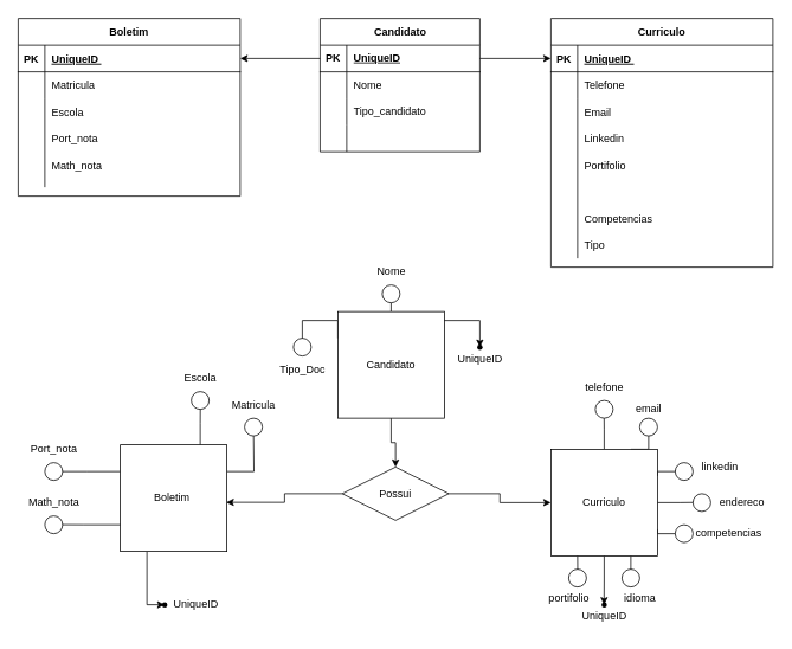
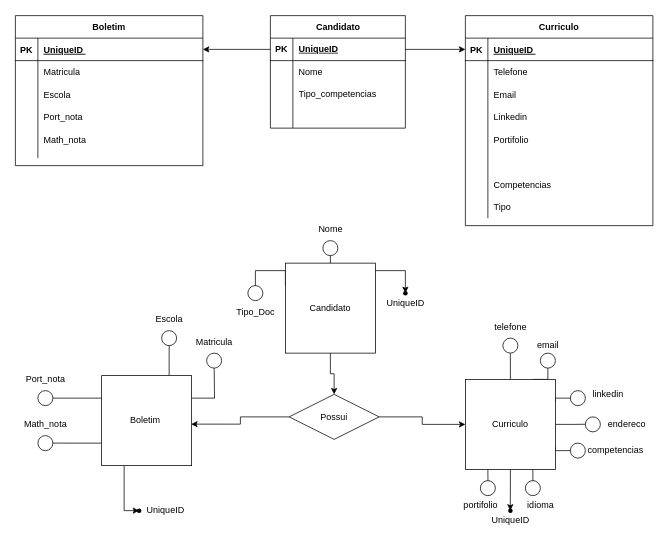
  <mxCell id="0" />
  <mxCell id="1" parent="0" />
  <mxCell id="2" style="edgeStyle=orthogonalEdgeStyle;rounded=0;orthogonalLoop=1;jettySize=auto;html=1;exitX=0.25;exitY=1;exitDx=0;exitDy=0;" parent="1" source="7" edge="1"><mxGeometry relative="1" as="geometry"><mxPoint x="185" y="680" as="targetPoint" /><Array as="points"><mxPoint x="165" y="680" /></Array></mxGeometry></mxCell>
  <mxCell id="3" style="edgeStyle=orthogonalEdgeStyle;rounded=0;orthogonalLoop=1;jettySize=auto;html=1;exitX=0.75;exitY=0;exitDx=0;exitDy=0;" parent="1" source="7" edge="1"><mxGeometry relative="1" as="geometry"><mxPoint x="225.167" y="450" as="targetPoint" /></mxGeometry></mxCell>
  <mxCell id="4" style="edgeStyle=orthogonalEdgeStyle;rounded=0;orthogonalLoop=1;jettySize=auto;html=1;exitX=1;exitY=0.25;exitDx=0;exitDy=0;" parent="1" source="7" edge="1"><mxGeometry relative="1" as="geometry"><mxPoint x="285" y="480" as="targetPoint" /></mxGeometry></mxCell>
  <mxCell id="5" style="edgeStyle=orthogonalEdgeStyle;rounded=0;orthogonalLoop=1;jettySize=auto;html=1;exitX=0;exitY=0.25;exitDx=0;exitDy=0;" parent="1" source="7" edge="1"><mxGeometry relative="1" as="geometry"><mxPoint x="60" y="530" as="targetPoint" /></mxGeometry></mxCell>
  <mxCell id="6" style="edgeStyle=orthogonalEdgeStyle;rounded=0;orthogonalLoop=1;jettySize=auto;html=1;exitX=0;exitY=0.75;exitDx=0;exitDy=0;" parent="1" source="7" edge="1"><mxGeometry relative="1" as="geometry"><mxPoint x="50" y="589.857" as="targetPoint" /></mxGeometry></mxCell>
  <mxCell id="7" value="Boletim&amp;nbsp;" style="whiteSpace=wrap;html=1;aspect=fixed;" parent="1" vertex="1"><mxGeometry x="135" y="500" width="120" height="120" as="geometry" /></mxCell>
  <mxCell id="8" value="" style="shape=waypoint;sketch=0;fillStyle=solid;size=6;pointerEvents=1;points=[];fillColor=none;resizable=0;rotatable=0;perimeter=centerPerimeter;snapToPoint=1;" parent="1" vertex="1"><mxGeometry x="175" y="670" width="20" height="20" as="geometry" /></mxCell>
  <mxCell id="9" value="UniqueID" style="text;html=1;align=center;verticalAlign=middle;resizable=0;points=[];autosize=1;strokeColor=none;fillColor=none;" parent="1" vertex="1"><mxGeometry x="185" y="665" width="70" height="30" as="geometry" /></mxCell>
  <mxCell id="10" value="" style="ellipse;whiteSpace=wrap;html=1;aspect=fixed;" parent="1" vertex="1"><mxGeometry x="215" y="440" width="20" height="20" as="geometry" /></mxCell>
  <mxCell id="11" value="Escola" style="text;html=1;align=center;verticalAlign=middle;resizable=0;points=[];autosize=1;strokeColor=none;fillColor=none;" parent="1" vertex="1"><mxGeometry x="195" y="410" width="60" height="30" as="geometry" /></mxCell>
  <mxCell id="12" value="" style="ellipse;whiteSpace=wrap;html=1;aspect=fixed;" parent="1" vertex="1"><mxGeometry x="275" y="470" width="20" height="20" as="geometry" /></mxCell>
  <mxCell id="13" value="Matricula" style="text;html=1;align=center;verticalAlign=middle;resizable=0;points=[];autosize=1;strokeColor=none;fillColor=none;" parent="1" vertex="1"><mxGeometry x="250" y="440" width="70" height="30" as="geometry" /></mxCell>
  <mxCell id="14" value="" style="ellipse;whiteSpace=wrap;html=1;aspect=fixed;" parent="1" vertex="1"><mxGeometry x="50" y="520" width="20" height="20" as="geometry" /></mxCell>
  <mxCell id="15" value="" style="ellipse;whiteSpace=wrap;html=1;aspect=fixed;" parent="1" vertex="1"><mxGeometry x="50" y="580" width="20" height="20" as="geometry" /></mxCell>
  <mxCell id="16" value="Port_nota" style="text;html=1;align=center;verticalAlign=middle;resizable=0;points=[];autosize=1;strokeColor=none;fillColor=none;" parent="1" vertex="1"><mxGeometry y="490" width="80" height="30" as="geometry" x="20" /></mxCell>
  <mxCell id="17" value="Math_nota" style="text;html=1;align=center;verticalAlign=middle;resizable=0;points=[];autosize=1;strokeColor=none;fillColor=none;" parent="1" vertex="1"><mxGeometry y="550" width="80" height="30" as="geometry" x="20" /></mxCell>
  <mxCell id="18" value="" style="group" parent="1" vertex="1" connectable="0"><mxGeometry y="20" width="250" height="230" as="geometry" x="20" /></mxCell>
  <mxCell id="19" value="Boletim" style="shape=table;startSize=30;container=1;collapsible=1;childLayout=tableLayout;fixedRows=1;rowLines=0;fontStyle=1;align=center;resizeLast=1;" parent="18" vertex="1"><mxGeometry width="250" height="200" as="geometry" /></mxCell>
  <mxCell id="20" value="" style="shape=partialRectangle;collapsible=0;dropTarget=0;pointerEvents=0;fillColor=none;points=[[0,0.5],[1,0.5]];portConstraint=eastwest;top=0;left=0;right=0;bottom=1;" parent="19" vertex="1"><mxGeometry y="30" width="250" height="30" as="geometry" /></mxCell>
  <mxCell id="21" value="PK" style="shape=partialRectangle;overflow=hidden;connectable=0;fillColor=none;top=0;left=0;bottom=0;right=0;fontStyle=1;" parent="20" vertex="1"><mxGeometry width="30" height="30" as="geometry"><mxRectangle width="30" height="30" as="alternateBounds" /></mxGeometry></mxCell>
  <mxCell id="22" value="UniqueID " style="shape=partialRectangle;overflow=hidden;connectable=0;fillColor=none;top=0;left=0;bottom=0;right=0;align=left;spacingLeft=6;fontStyle=5;" parent="20" vertex="1"><mxGeometry x="30" width="220" height="30" as="geometry"><mxRectangle width="220" height="30" as="alternateBounds" /></mxGeometry></mxCell>
  <mxCell id="23" value="" style="shape=partialRectangle;collapsible=0;dropTarget=0;pointerEvents=0;fillColor=none;points=[[0,0.5],[1,0.5]];portConstraint=eastwest;top=0;left=0;right=0;bottom=0;" parent="19" vertex="1"><mxGeometry y="60" width="250" height="30" as="geometry" /></mxCell>
  <mxCell id="24" value="" style="shape=partialRectangle;overflow=hidden;connectable=0;fillColor=none;top=0;left=0;bottom=0;right=0;" parent="23" vertex="1"><mxGeometry width="30" height="30" as="geometry"><mxRectangle width="30" height="30" as="alternateBounds" /></mxGeometry></mxCell>
  <mxCell id="25" value="" style="shape=partialRectangle;overflow=hidden;connectable=0;fillColor=none;top=0;left=0;bottom=0;right=0;align=left;spacingLeft=6;" parent="23" vertex="1"><mxGeometry x="30" width="220" height="30" as="geometry"><mxRectangle width="220" height="30" as="alternateBounds" /></mxGeometry></mxCell>
  <mxCell id="26" value="Matricula " style="shape=partialRectangle;overflow=hidden;connectable=0;fillColor=none;top=0;left=0;bottom=0;right=0;align=left;spacingLeft=6;" parent="18" vertex="1"><mxGeometry x="30" y="60" width="220" height="30" as="geometry"><mxRectangle width="220" height="30" as="alternateBounds" /></mxGeometry></mxCell>
  <mxCell id="27" value="Escola " style="shape=partialRectangle;overflow=hidden;connectable=0;fillColor=none;top=0;left=0;bottom=0;right=0;align=left;spacingLeft=6;" parent="18" vertex="1"><mxGeometry x="30" y="90" width="220" height="30" as="geometry"><mxRectangle width="220" height="30" as="alternateBounds" /></mxGeometry></mxCell>
  <mxCell id="28" value="" style="endArrow=none;html=1;rounded=0;entryX=0.121;entryY=1.031;entryDx=0;entryDy=0;entryPerimeter=0;" parent="18" edge="1"><mxGeometry width="50" height="50" relative="1" as="geometry"><mxPoint x="30" y="190" as="sourcePoint" /><mxPoint x="30" y="90.0" as="targetPoint" /></mxGeometry></mxCell>
  <mxCell id="29" value="Port_nota" style="shape=partialRectangle;overflow=hidden;connectable=0;fillColor=none;top=0;left=0;bottom=0;right=0;align=left;spacingLeft=6;" parent="18" vertex="1"><mxGeometry x="30" y="120" width="220" height="30" as="geometry"><mxRectangle width="220" height="30" as="alternateBounds" /></mxGeometry></mxCell>
  <mxCell id="30" value="Math_nota" style="shape=partialRectangle;overflow=hidden;connectable=0;fillColor=none;top=0;left=0;bottom=0;right=0;align=left;spacingLeft=6;" parent="18" vertex="1"><mxGeometry x="30" y="150" width="220" height="30" as="geometry"><mxRectangle width="220" height="30" as="alternateBounds" /></mxGeometry></mxCell>
  <mxCell id="31" style="edgeStyle=orthogonalEdgeStyle;rounded=0;orthogonalLoop=1;jettySize=auto;html=1;exitX=0;exitY=0.5;exitDx=0;exitDy=0;entryX=1;entryY=0.5;entryDx=0;entryDy=0;" parent="1" source="86" target="20" edge="1"><mxGeometry relative="1" as="geometry" /></mxCell>
  <mxCell id="32" style="edgeStyle=orthogonalEdgeStyle;rounded=0;orthogonalLoop=1;jettySize=auto;html=1;exitX=1;exitY=0.5;exitDx=0;exitDy=0;entryX=0;entryY=0.5;entryDx=0;entryDy=0;" parent="1" source="86" target="51" edge="1"><mxGeometry relative="1" as="geometry" /></mxCell>
  <mxCell id="33" style="edgeStyle=orthogonalEdgeStyle;rounded=0;orthogonalLoop=1;jettySize=auto;html=1;exitX=1;exitY=0.5;exitDx=0;exitDy=0;entryX=0;entryY=0.5;entryDx=0;entryDy=0;" parent="1" source="34" target="49" edge="1"><mxGeometry relative="1" as="geometry" /></mxCell>
  <mxCell id="34" value="Possui" style="shape=rhombus;perimeter=rhombusPerimeter;whiteSpace=wrap;html=1;align=center;" parent="1" vertex="1"><mxGeometry x="385" y="525" width="120" height="60" as="geometry" /></mxCell>
  <mxCell id="35" style="edgeStyle=orthogonalEdgeStyle;rounded=0;orthogonalLoop=1;jettySize=auto;html=1;exitX=0.5;exitY=1;exitDx=0;exitDy=0;entryX=0.5;entryY=0;entryDx=0;entryDy=0;" parent="1" source="39" target="34" edge="1"><mxGeometry relative="1" as="geometry" /></mxCell>
  <mxCell id="36" style="edgeStyle=orthogonalEdgeStyle;rounded=0;orthogonalLoop=1;jettySize=auto;html=1;exitX=1;exitY=0.25;exitDx=0;exitDy=0;" parent="1" edge="1"><mxGeometry relative="1" as="geometry"><mxPoint x="540" y="390" as="targetPoint" /><mxPoint x="490" y="360" as="sourcePoint" /><Array as="points"><mxPoint x="540" y="360" /><mxPoint x="540" y="390" /></Array></mxGeometry></mxCell>
  <mxCell id="37" style="edgeStyle=orthogonalEdgeStyle;rounded=0;orthogonalLoop=1;jettySize=auto;html=1;exitX=0;exitY=0.25;exitDx=0;exitDy=0;" parent="1" source="39" edge="1"><mxGeometry relative="1" as="geometry"><mxPoint x="340" y="390" as="targetPoint" /><Array as="points"><mxPoint x="340" y="360" /></Array></mxGeometry></mxCell>
  <mxCell id="38" style="edgeStyle=orthogonalEdgeStyle;rounded=0;orthogonalLoop=1;jettySize=auto;html=1;exitX=0.5;exitY=0;exitDx=0;exitDy=0;" edge="1" parent="1" source="39"><mxGeometry relative="1" as="geometry"><mxPoint x="440" y="330" as="targetPoint" /></mxGeometry></mxCell>
  <mxCell id="39" value="Candidato" style="whiteSpace=wrap;html=1;aspect=fixed;" parent="1" vertex="1"><mxGeometry x="380" y="350" width="120" height="120" as="geometry" /></mxCell>
  <mxCell id="40" style="edgeStyle=orthogonalEdgeStyle;rounded=0;orthogonalLoop=1;jettySize=auto;html=1;exitX=0.25;exitY=0;exitDx=0;exitDy=0;" parent="1" source="49" edge="1"><mxGeometry relative="1" as="geometry"><mxPoint x="650.152" y="504.727" as="targetPoint" /></mxGeometry></mxCell>
  <mxCell id="41" style="edgeStyle=orthogonalEdgeStyle;rounded=0;orthogonalLoop=1;jettySize=auto;html=1;exitX=0.5;exitY=0;exitDx=0;exitDy=0;" parent="1" source="49" edge="1"><mxGeometry relative="1" as="geometry"><mxPoint x="679.848" y="460" as="targetPoint" /></mxGeometry></mxCell>
  <mxCell id="42" style="edgeStyle=orthogonalEdgeStyle;rounded=0;orthogonalLoop=1;jettySize=auto;html=1;exitX=0.75;exitY=0;exitDx=0;exitDy=0;" parent="1" source="49" edge="1"><mxGeometry relative="1" as="geometry"><mxPoint x="730" y="480" as="targetPoint" /><Array as="points"><mxPoint x="730" y="505" /><mxPoint x="730" y="480" /></Array></mxGeometry></mxCell>
  <mxCell id="43" style="edgeStyle=orthogonalEdgeStyle;rounded=0;orthogonalLoop=1;jettySize=auto;html=1;exitX=1;exitY=0.25;exitDx=0;exitDy=0;" parent="1" source="49" edge="1"><mxGeometry relative="1" as="geometry"><mxPoint x="770" y="530" as="targetPoint" /><Array as="points"><mxPoint x="740" y="530" /><mxPoint x="770" y="530" /></Array></mxGeometry></mxCell>
  <mxCell id="44" style="edgeStyle=orthogonalEdgeStyle;rounded=0;orthogonalLoop=1;jettySize=auto;html=1;exitX=1;exitY=0.5;exitDx=0;exitDy=0;" parent="1" source="49" edge="1"><mxGeometry relative="1" as="geometry"><mxPoint x="790" y="564.727" as="targetPoint" /></mxGeometry></mxCell>
  <mxCell id="45" style="edgeStyle=orthogonalEdgeStyle;rounded=0;orthogonalLoop=1;jettySize=auto;html=1;exitX=1;exitY=0.75;exitDx=0;exitDy=0;" parent="1" source="49" edge="1"><mxGeometry relative="1" as="geometry"><mxPoint x="770" y="600" as="targetPoint" /><Array as="points"><mxPoint x="740" y="600" /><mxPoint x="770" y="600" /></Array></mxGeometry></mxCell>
  <mxCell id="46" style="edgeStyle=orthogonalEdgeStyle;rounded=0;orthogonalLoop=1;jettySize=auto;html=1;exitX=0.75;exitY=1;exitDx=0;exitDy=0;" parent="1" source="49" edge="1"><mxGeometry relative="1" as="geometry"><mxPoint x="710" y="650" as="targetPoint" /></mxGeometry></mxCell>
  <mxCell id="47" style="edgeStyle=orthogonalEdgeStyle;rounded=0;orthogonalLoop=1;jettySize=auto;html=1;exitX=0.5;exitY=1;exitDx=0;exitDy=0;" parent="1" source="49" edge="1"><mxGeometry relative="1" as="geometry"><mxPoint x="679.848" y="680" as="targetPoint" /></mxGeometry></mxCell>
  <mxCell id="48" style="edgeStyle=orthogonalEdgeStyle;rounded=0;orthogonalLoop=1;jettySize=auto;html=1;exitX=0.25;exitY=1;exitDx=0;exitDy=0;" parent="1" source="49" edge="1"><mxGeometry relative="1" as="geometry"><mxPoint x="650.152" y="650" as="targetPoint" /></mxGeometry></mxCell>
  <mxCell id="49" value="Curriculo" style="whiteSpace=wrap;html=1;aspect=fixed;" parent="1" vertex="1"><mxGeometry x="620" y="505" width="120" height="120" as="geometry" /></mxCell>
  <mxCell id="50" value="Curriculo" style="shape=table;startSize=30;container=1;collapsible=1;childLayout=tableLayout;fixedRows=1;rowLines=0;fontStyle=1;align=center;resizeLast=1;" parent="1" vertex="1"><mxGeometry x="620" y="20" width="250" height="280" as="geometry" /></mxCell>
  <mxCell id="51" value="" style="shape=partialRectangle;collapsible=0;dropTarget=0;pointerEvents=0;fillColor=none;points=[[0,0.5],[1,0.5]];portConstraint=eastwest;top=0;left=0;right=0;bottom=1;" parent="50" vertex="1"><mxGeometry y="30" width="250" height="30" as="geometry" /></mxCell>
  <mxCell id="52" value="PK" style="shape=partialRectangle;overflow=hidden;connectable=0;fillColor=none;top=0;left=0;bottom=0;right=0;fontStyle=1;" parent="51" vertex="1"><mxGeometry width="30" height="30" as="geometry"><mxRectangle width="30" height="30" as="alternateBounds" /></mxGeometry></mxCell>
  <mxCell id="53" value="UniqueID " style="shape=partialRectangle;overflow=hidden;connectable=0;fillColor=none;top=0;left=0;bottom=0;right=0;align=left;spacingLeft=6;fontStyle=5;" parent="51" vertex="1"><mxGeometry x="30" width="220" height="30" as="geometry"><mxRectangle width="220" height="30" as="alternateBounds" /></mxGeometry></mxCell>
  <mxCell id="54" value="" style="shape=partialRectangle;collapsible=0;dropTarget=0;pointerEvents=0;fillColor=none;points=[[0,0.5],[1,0.5]];portConstraint=eastwest;top=0;left=0;right=0;bottom=0;" parent="50" vertex="1"><mxGeometry y="60" width="250" height="30" as="geometry" /></mxCell>
  <mxCell id="55" value="" style="shape=partialRectangle;overflow=hidden;connectable=0;fillColor=none;top=0;left=0;bottom=0;right=0;" parent="54" vertex="1"><mxGeometry width="30" height="30" as="geometry"><mxRectangle width="30" height="30" as="alternateBounds" /></mxGeometry></mxCell>
  <mxCell id="56" value="" style="shape=partialRectangle;overflow=hidden;connectable=0;fillColor=none;top=0;left=0;bottom=0;right=0;align=left;spacingLeft=6;" parent="54" vertex="1"><mxGeometry x="30" width="220" height="30" as="geometry"><mxRectangle width="220" height="30" as="alternateBounds" /></mxGeometry></mxCell>
  <mxCell id="57" value="Telefone" style="shape=partialRectangle;overflow=hidden;connectable=0;fillColor=none;top=0;left=0;bottom=0;right=0;align=left;spacingLeft=6;" parent="1" vertex="1"><mxGeometry x="650" y="80" width="220" height="30" as="geometry"><mxRectangle width="220" height="30" as="alternateBounds" /></mxGeometry></mxCell>
  <mxCell id="58" value="Email" style="shape=partialRectangle;overflow=hidden;connectable=0;fillColor=none;top=0;left=0;bottom=0;right=0;align=left;spacingLeft=6;" parent="1" vertex="1"><mxGeometry x="650" y="110" width="220" height="30" as="geometry"><mxRectangle width="220" height="30" as="alternateBounds" /></mxGeometry></mxCell>
  <mxCell id="59" value="" style="endArrow=none;html=1;rounded=0;entryX=0.121;entryY=1.031;entryDx=0;entryDy=0;entryPerimeter=0;" parent="1" edge="1"><mxGeometry width="50" height="50" relative="1" as="geometry"><mxPoint x="650" y="290" as="sourcePoint" /><mxPoint x="650" y="110" as="targetPoint" /></mxGeometry></mxCell>
  <mxCell id="60" value="Linkedin" style="shape=partialRectangle;overflow=hidden;connectable=0;fillColor=none;top=0;left=0;bottom=0;right=0;align=left;spacingLeft=6;" parent="1" vertex="1"><mxGeometry x="650" y="140" width="220" height="30" as="geometry"><mxRectangle width="220" height="30" as="alternateBounds" /></mxGeometry></mxCell>
  <mxCell id="61" value="Portifolio" style="shape=partialRectangle;overflow=hidden;connectable=0;fillColor=none;top=0;left=0;bottom=0;right=0;align=left;spacingLeft=6;" parent="1" vertex="1"><mxGeometry x="650" y="170" width="220" height="30" as="geometry"><mxRectangle width="220" height="30" as="alternateBounds" /></mxGeometry></mxCell>
  <mxCell id="62" value="Competencias " style="shape=partialRectangle;overflow=hidden;connectable=0;fillColor=none;top=0;left=0;bottom=0;right=0;align=left;spacingLeft=6;" parent="1" vertex="1"><mxGeometry x="650" y="230" width="220" height="30" as="geometry"><mxRectangle width="220" height="30" as="alternateBounds" /></mxGeometry></mxCell>
  <mxCell id="63" value="Tipo" style="shape=partialRectangle;overflow=hidden;connectable=0;fillColor=none;top=0;left=0;bottom=0;right=0;align=left;spacingLeft=6;" parent="1" vertex="1"><mxGeometry x="650" y="260" width="220" height="30" as="geometry"><mxRectangle width="220" height="30" as="alternateBounds" /></mxGeometry></mxCell>
  <mxCell id="64" style="edgeStyle=orthogonalEdgeStyle;rounded=0;orthogonalLoop=1;jettySize=auto;html=1;exitX=0;exitY=0.5;exitDx=0;exitDy=0;entryX=0.995;entryY=0.539;entryDx=0;entryDy=0;entryPerimeter=0;" parent="1" source="34" target="7" edge="1"><mxGeometry relative="1" as="geometry"><mxPoint x="260" y="565" as="targetPoint" /></mxGeometry></mxCell>
  <mxCell id="65" value="" style="ellipse;whiteSpace=wrap;html=1;aspect=fixed;" parent="1" vertex="1"><mxGeometry x="330" y="380" width="20" height="20" as="geometry" /></mxCell>
  <mxCell id="66" value="" style="shape=waypoint;sketch=0;size=6;pointerEvents=1;points=[];fillColor=none;resizable=0;rotatable=0;perimeter=centerPerimeter;snapToPoint=1;" parent="1" vertex="1"><mxGeometry x="530" y="380" width="20" height="20" as="geometry" /></mxCell>
  <mxCell id="67" value="UniqueID" style="text;html=1;align=center;verticalAlign=middle;resizable=0;points=[];autosize=1;strokeColor=none;fillColor=none;" parent="1" vertex="1"><mxGeometry x="505" y="388" width="70" height="30" as="geometry" /></mxCell>
  <mxCell id="68" value="Tipo_Doc" style="text;html=1;align=center;verticalAlign=middle;resizable=0;points=[];autosize=1;strokeColor=none;fillColor=none;" parent="1" vertex="1"><mxGeometry x="305" y="400" width="70" height="30" as="geometry" /></mxCell>
  <mxCell id="69" value="" style="ellipse;whiteSpace=wrap;html=1;aspect=fixed;" parent="1" vertex="1"><mxGeometry x="640" y="640" width="20" height="20" as="geometry" /></mxCell>
  <mxCell id="70" value="" style="ellipse;whiteSpace=wrap;html=1;aspect=fixed;" parent="1" vertex="1"><mxGeometry x="700" y="640" width="20" height="20" as="geometry" /></mxCell>
  <mxCell id="71" value="" style="ellipse;whiteSpace=wrap;html=1;aspect=fixed;" parent="1" vertex="1"><mxGeometry x="780" y="555" width="20" height="20" as="geometry" /></mxCell>
  <mxCell id="72" value="" style="ellipse;whiteSpace=wrap;html=1;aspect=fixed;" parent="1" vertex="1"><mxGeometry x="760" y="590" width="20" height="20" as="geometry" /></mxCell>
  <mxCell id="73" value="" style="ellipse;whiteSpace=wrap;html=1;aspect=fixed;" parent="1" vertex="1"><mxGeometry x="760" y="520" width="20" height="20" as="geometry" /></mxCell>
  <mxCell id="74" value="" style="ellipse;whiteSpace=wrap;html=1;aspect=fixed;" parent="1" vertex="1"><mxGeometry x="670" y="450" width="20" height="20" as="geometry" /></mxCell>
  <mxCell id="75" value="" style="ellipse;whiteSpace=wrap;html=1;aspect=fixed;" parent="1" vertex="1"><mxGeometry x="720" y="470" width="20" height="20" as="geometry" /></mxCell>
  <mxCell id="76" value="" style="shape=waypoint;sketch=0;size=6;pointerEvents=1;points=[];fillColor=none;resizable=0;rotatable=0;perimeter=centerPerimeter;snapToPoint=1;" parent="1" vertex="1"><mxGeometry x="670" y="670" width="20" height="20" as="geometry" /></mxCell>
  <mxCell id="77" value="telefone" style="text;html=1;align=center;verticalAlign=middle;resizable=0;points=[];autosize=1;strokeColor=none;fillColor=none;" parent="1" vertex="1"><mxGeometry x="645" y="420" width="70" height="30" as="geometry" /></mxCell>
  <mxCell id="78" value="email" style="text;html=1;align=center;verticalAlign=middle;resizable=0;points=[];autosize=1;strokeColor=none;fillColor=none;" parent="1" vertex="1"><mxGeometry x="705" y="445" width="50" height="30" as="geometry" /></mxCell>
  <mxCell id="79" value="linkedin" style="text;html=1;align=center;verticalAlign=middle;resizable=0;points=[];autosize=1;strokeColor=none;fillColor=none;" parent="1" vertex="1"><mxGeometry x="780" y="510" width="60" height="30" as="geometry" /></mxCell>
  <mxCell id="80" value="endereco" style="text;html=1;align=center;verticalAlign=middle;resizable=0;points=[];autosize=1;strokeColor=none;fillColor=none;" parent="1" vertex="1"><mxGeometry x="800" y="550" width="70" height="30" as="geometry" /></mxCell>
  <mxCell id="81" value="portifolio" style="text;html=1;align=center;verticalAlign=middle;resizable=0;points=[];autosize=1;strokeColor=none;fillColor=none;" parent="1" vertex="1"><mxGeometry x="605" y="658" width="70" height="30" as="geometry" /></mxCell>
  <mxCell id="82" value="idioma" style="text;html=1;align=center;verticalAlign=middle;resizable=0;points=[];autosize=1;strokeColor=none;fillColor=none;" parent="1" vertex="1"><mxGeometry x="690" y="658" width="60" height="30" as="geometry" /></mxCell>
  <mxCell id="83" value="competencias" style="text;html=1;align=center;verticalAlign=middle;resizable=0;points=[];autosize=1;strokeColor=none;fillColor=none;" parent="1" vertex="1"><mxGeometry x="770" y="585" width="100" height="30" as="geometry" /></mxCell>
  <mxCell id="84" value="UniqueID" style="text;html=1;align=center;verticalAlign=middle;resizable=0;points=[];autosize=1;strokeColor=none;fillColor=none;" parent="1" vertex="1"><mxGeometry x="645" y="678" width="70" height="30" as="geometry" /></mxCell>
  <mxCell id="85" value="Candidato" style="shape=table;startSize=30;container=1;collapsible=1;childLayout=tableLayout;fixedRows=1;rowLines=0;fontStyle=1;align=center;resizeLast=1;html=1;" parent="1" vertex="1"><mxGeometry x="360" y="20" width="180" height="150" as="geometry" /></mxCell>
  <mxCell id="86" value="" style="shape=tableRow;horizontal=0;startSize=0;swimlaneHead=0;swimlaneBody=0;fillColor=none;collapsible=0;dropTarget=0;points=[[0,0.5],[1,0.5]];portConstraint=eastwest;top=0;left=0;right=0;bottom=1;" parent="85" vertex="1"><mxGeometry y="30" width="180" height="30" as="geometry" /></mxCell>
  <mxCell id="87" value="PK" style="shape=partialRectangle;connectable=0;fillColor=none;top=0;left=0;bottom=0;right=0;fontStyle=1;overflow=hidden;whiteSpace=wrap;html=1;" parent="86" vertex="1"><mxGeometry width="30" height="30" as="geometry"><mxRectangle width="30" height="30" as="alternateBounds" /></mxGeometry></mxCell>
  <mxCell id="88" value="UniqueID" style="shape=partialRectangle;connectable=0;fillColor=none;top=0;left=0;bottom=0;right=0;align=left;spacingLeft=6;fontStyle=5;overflow=hidden;whiteSpace=wrap;html=1;" parent="86" vertex="1"><mxGeometry x="30" width="150" height="30" as="geometry"><mxRectangle width="150" height="30" as="alternateBounds" /></mxGeometry></mxCell>
  <mxCell id="89" value="" style="shape=tableRow;horizontal=0;startSize=0;swimlaneHead=0;swimlaneBody=0;fillColor=none;collapsible=0;dropTarget=0;points=[[0,0.5],[1,0.5]];portConstraint=eastwest;top=0;left=0;right=0;bottom=0;" parent="85" vertex="1"><mxGeometry y="60" width="180" height="30" as="geometry" /></mxCell>
  <mxCell id="90" value="" style="shape=partialRectangle;connectable=0;fillColor=none;top=0;left=0;bottom=0;right=0;editable=1;overflow=hidden;whiteSpace=wrap;html=1;" parent="89" vertex="1"><mxGeometry width="30" height="30" as="geometry"><mxRectangle width="30" height="30" as="alternateBounds" /></mxGeometry></mxCell>
  <mxCell id="91" value="Nome" style="shape=partialRectangle;connectable=0;fillColor=none;top=0;left=0;bottom=0;right=0;align=left;spacingLeft=6;overflow=hidden;whiteSpace=wrap;html=1;" parent="89" vertex="1"><mxGeometry x="30" width="150" height="30" as="geometry"><mxRectangle width="150" height="30" as="alternateBounds" /></mxGeometry></mxCell>
  <mxCell id="92" value="" style="shape=tableRow;horizontal=0;startSize=0;swimlaneHead=0;swimlaneBody=0;fillColor=none;collapsible=0;dropTarget=0;points=[[0,0.5],[1,0.5]];portConstraint=eastwest;top=0;left=0;right=0;bottom=0;" parent="85" vertex="1"><mxGeometry y="90" width="180" height="30" as="geometry" /></mxCell>
  <mxCell id="93" value="" style="shape=partialRectangle;connectable=0;fillColor=none;top=0;left=0;bottom=0;right=0;editable=1;overflow=hidden;whiteSpace=wrap;html=1;" parent="92" vertex="1"><mxGeometry width="30" height="30" as="geometry"><mxRectangle width="30" height="30" as="alternateBounds" /></mxGeometry></mxCell>
- <mxCell id="94" value="Tipo_candidato" style="shape=partialRectangle;connectable=0;fillColor=none;top=0;left=0;bottom=0;right=0;align=left;spacingLeft=6;overflow=hidden;whiteSpace=wrap;html=1;" parent="92" vertex="1"><mxGeometry x="30" width="150" height="30" as="geometry"><mxRectangle width="150" height="30" as="alternateBounds" /></mxGeometry></mxCell>
+ <mxCell id="94" value="Tipo_competencias" style="shape=partialRectangle;connectable=0;fillColor=none;top=0;left=0;bottom=0;right=0;align=left;spacingLeft=6;overflow=hidden;whiteSpace=wrap;html=1;" parent="92" vertex="1"><mxGeometry x="30" width="150" height="30" as="geometry"><mxRectangle width="150" height="30" as="alternateBounds" /></mxGeometry></mxCell>
  <mxCell id="95" value="" style="shape=tableRow;horizontal=0;startSize=0;swimlaneHead=0;swimlaneBody=0;fillColor=none;collapsible=0;dropTarget=0;points=[[0,0.5],[1,0.5]];portConstraint=eastwest;top=0;left=0;right=0;bottom=0;" parent="85" vertex="1"><mxGeometry y="120" width="180" height="30" as="geometry" /></mxCell>
  <mxCell id="96" value="" style="shape=partialRectangle;connectable=0;fillColor=none;top=0;left=0;bottom=0;right=0;editable=1;overflow=hidden;whiteSpace=wrap;html=1;" parent="95" vertex="1"><mxGeometry width="30" height="30" as="geometry"><mxRectangle width="30" height="30" as="alternateBounds" /></mxGeometry></mxCell>
  <mxCell id="97" value="" style="shape=partialRectangle;connectable=0;fillColor=none;top=0;left=0;bottom=0;right=0;align=left;spacingLeft=6;overflow=hidden;whiteSpace=wrap;html=1;" parent="95" vertex="1"><mxGeometry x="30" width="150" height="30" as="geometry"><mxRectangle width="150" height="30" as="alternateBounds" /></mxGeometry></mxCell>
  <mxCell id="98" value="" style="ellipse;whiteSpace=wrap;html=1;aspect=fixed;" vertex="1" parent="1"><mxGeometry x="430" y="320" width="20" height="20" as="geometry" /></mxCell>
  <mxCell id="99" value="Nome" style="text;html=1;align=center;verticalAlign=middle;resizable=0;points=[];autosize=1;strokeColor=none;fillColor=none;" vertex="1" parent="1"><mxGeometry x="410" y="290" width="60" height="30" as="geometry" /></mxCell>
